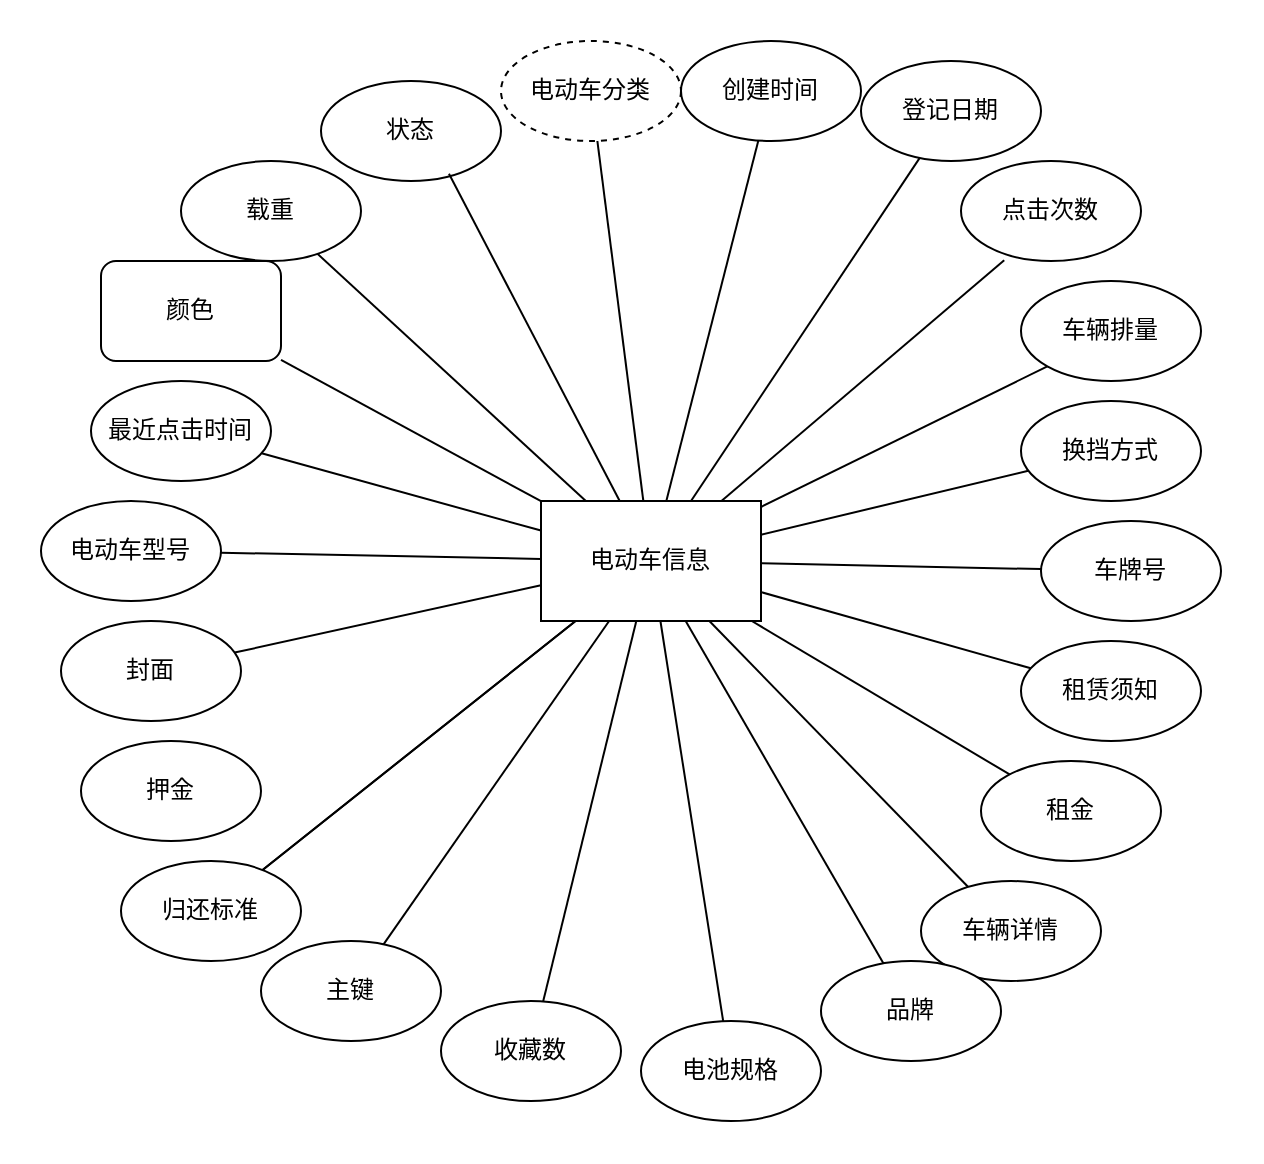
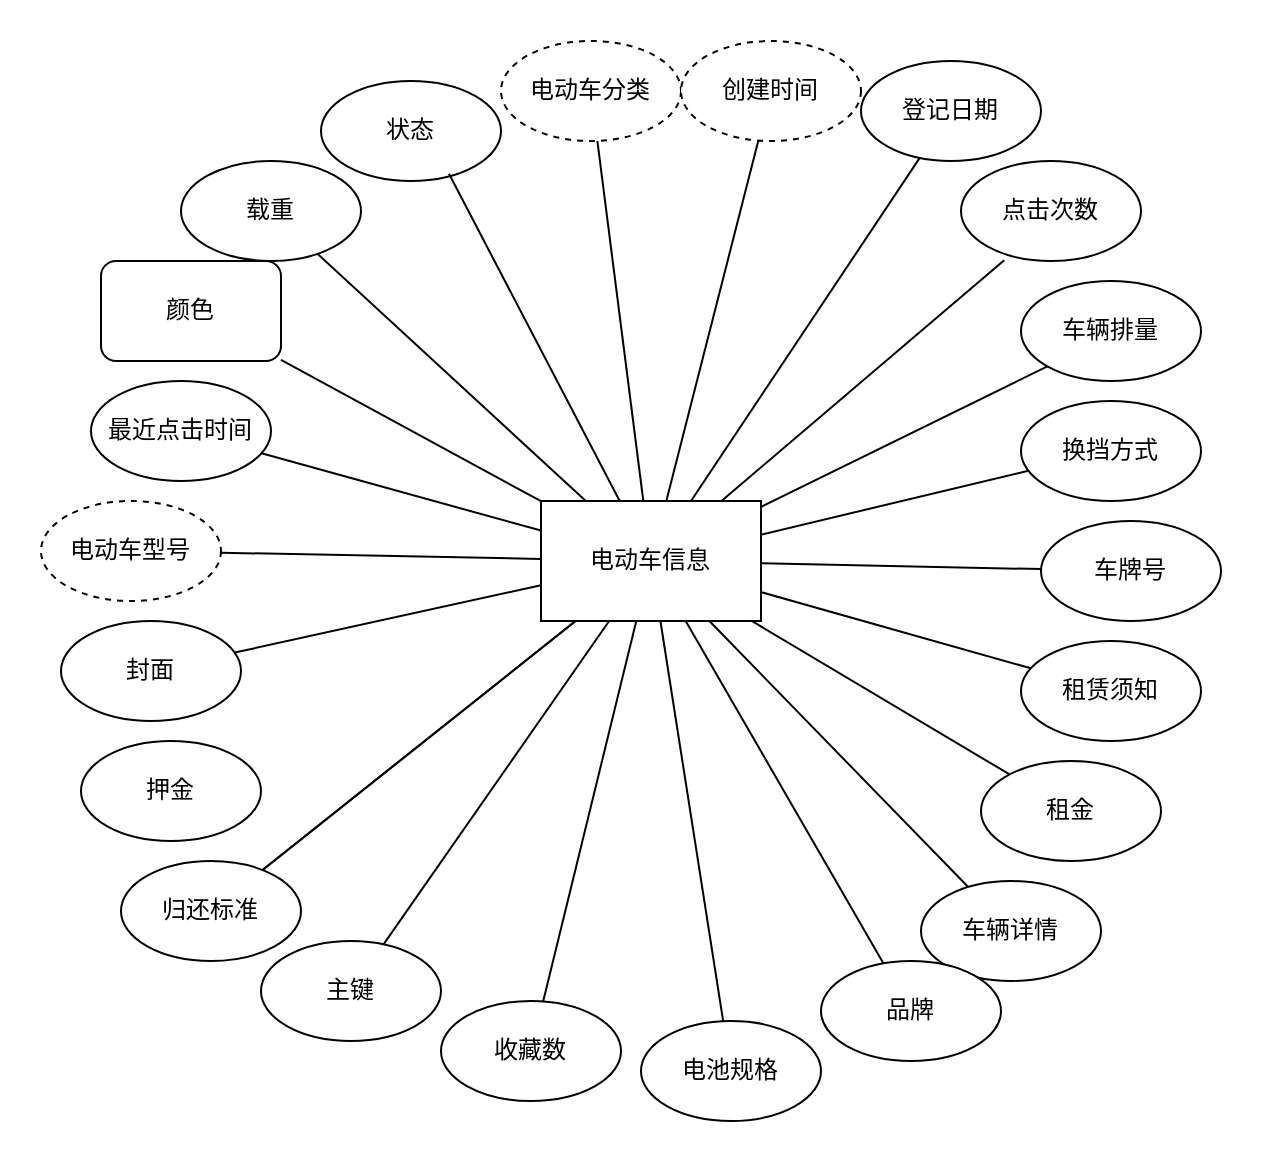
  <mxCell id="0" />
  <mxCell id="1" parent="0" />
  <mxCell id="2" style="rounded=0;orthogonalLoop=1;jettySize=auto;html=1;endArrow=none;startFill=0;fontFamily=宋体;" edge="1" parent="1" source="22" target="27"><mxGeometry relative="1" as="geometry" /></mxCell>
  <mxCell id="3" style="rounded=0;orthogonalLoop=1;jettySize=auto;html=1;endArrow=none;startFill=0;fontFamily=宋体;" edge="1" parent="1" source="22" target="41"><mxGeometry relative="1" as="geometry" /></mxCell>
  <mxCell id="4" style="rounded=0;orthogonalLoop=1;jettySize=auto;html=1;endArrow=none;startFill=0;fontFamily=宋体;" edge="1" parent="1" source="22" target="28"><mxGeometry relative="1" as="geometry" /></mxCell>
  <mxCell id="5" style="rounded=0;orthogonalLoop=1;jettySize=auto;html=1;entryX=0;entryY=1;entryDx=0;entryDy=0;endArrow=none;startFill=0;fontFamily=宋体;" edge="1" parent="1" source="22" target="30"><mxGeometry relative="1" as="geometry" /></mxCell>
  <mxCell id="6" style="rounded=0;orthogonalLoop=1;jettySize=auto;html=1;endArrow=none;startFill=0;fontFamily=宋体;" edge="1" parent="1" source="22" target="43"><mxGeometry relative="1" as="geometry" /></mxCell>
  <mxCell id="7" style="rounded=0;orthogonalLoop=1;jettySize=auto;html=1;endArrow=none;startFill=0;fontFamily=宋体;" edge="1" parent="1" source="22" target="31"><mxGeometry relative="1" as="geometry" /></mxCell>
  <mxCell id="8" style="rounded=0;orthogonalLoop=1;jettySize=auto;html=1;endArrow=none;startFill=0;fontFamily=宋体;" edge="1" parent="1" source="22" target="32"><mxGeometry relative="1" as="geometry" /></mxCell>
  <mxCell id="9" style="rounded=0;orthogonalLoop=1;jettySize=auto;html=1;endArrow=none;startFill=0;fontFamily=宋体;" edge="1" parent="1" source="22" target="33"><mxGeometry relative="1" as="geometry" /></mxCell>
  <mxCell id="10" style="rounded=0;orthogonalLoop=1;jettySize=auto;html=1;endArrow=none;startFill=0;fontFamily=宋体;" edge="1" parent="1" source="22" target="34"><mxGeometry relative="1" as="geometry" /></mxCell>
  <mxCell id="11" style="rounded=0;orthogonalLoop=1;jettySize=auto;html=1;endArrow=none;startFill=0;fontFamily=宋体;" edge="1" parent="1" source="22" target="35"><mxGeometry relative="1" as="geometry" /></mxCell>
  <mxCell id="12" style="rounded=0;orthogonalLoop=1;jettySize=auto;html=1;endArrow=none;startFill=0;fontFamily=宋体;" edge="1" parent="1" source="22" target="36"><mxGeometry relative="1" as="geometry" /></mxCell>
  <mxCell id="13" style="rounded=0;orthogonalLoop=1;jettySize=auto;html=1;endArrow=none;startFill=0;fontFamily=宋体;" edge="1" parent="1" source="22" target="37"><mxGeometry relative="1" as="geometry" /></mxCell>
  <mxCell id="14" style="rounded=0;orthogonalLoop=1;jettySize=auto;html=1;endArrow=none;startFill=0;fontFamily=宋体;" edge="1" parent="1" source="22" target="38"><mxGeometry relative="1" as="geometry" /></mxCell>
  <mxCell id="15" style="rounded=0;orthogonalLoop=1;jettySize=auto;html=1;endArrow=none;startFill=0;fontFamily=宋体;" edge="1" parent="1" source="22" target="39"><mxGeometry relative="1" as="geometry" /></mxCell>
  <mxCell id="16" style="rounded=0;orthogonalLoop=1;jettySize=auto;html=1;endArrow=none;startFill=0;fontFamily=宋体;" edge="1" parent="1" source="22" target="25"><mxGeometry relative="1" as="geometry" /></mxCell>
  <mxCell id="17" style="rounded=0;orthogonalLoop=1;jettySize=auto;html=1;endArrow=none;startFill=0;fontFamily=宋体;" edge="1" parent="1" source="22" target="40"><mxGeometry relative="1" as="geometry" /></mxCell>
  <mxCell id="18" style="rounded=0;orthogonalLoop=1;jettySize=auto;html=1;endArrow=none;startFill=0;fontFamily=宋体;" edge="1" parent="1" source="22" target="24"><mxGeometry relative="1" as="geometry" /></mxCell>
  <mxCell id="19" style="rounded=0;orthogonalLoop=1;jettySize=auto;html=1;endArrow=none;startFill=0;fontFamily=宋体;" edge="1" parent="1" source="22" target="23"><mxGeometry relative="1" as="geometry" /></mxCell>
  <mxCell id="20" style="rounded=0;orthogonalLoop=1;jettySize=auto;html=1;endArrow=none;startFill=0;fontFamily=宋体;" edge="1" parent="1" source="22" target="39"><mxGeometry relative="1" as="geometry" /></mxCell>
  <mxCell id="21" style="rounded=0;orthogonalLoop=1;jettySize=auto;html=1;endArrow=none;startFill=0;fontFamily=宋体;" edge="1" parent="1" source="22" target="44"><mxGeometry relative="1" as="geometry" /></mxCell>
  <mxCell id="22" value="电动车信息" style="rounded=0;whiteSpace=wrap;html=1;fontFamily=宋体;" vertex="1" parent="1"><mxGeometry x="270" y="250" width="110" height="60" as="geometry" /></mxCell>
  <mxCell id="23" value="封面" style="ellipse;whiteSpace=wrap;html=1;fontFamily=宋体;" vertex="1" parent="1"><mxGeometry x="30" y="310" width="90" height="50" as="geometry" /></mxCell>
  <mxCell id="24" value="最近点击时间" style="ellipse;whiteSpace=wrap;html=1;fontFamily=宋体;" vertex="1" parent="1"><mxGeometry x="45" y="190" width="90" height="50" as="geometry" /></mxCell>
  <mxCell id="25" value="&lt;p class=&quot;MsoNormal&quot;&gt;&lt;span style=&quot;&quot;&gt;载重&lt;/span&gt;&lt;/p&gt;" style="ellipse;whiteSpace=wrap;html=1;fontFamily=宋体;" vertex="1" parent="1"><mxGeometry x="90" y="80" width="90" height="50" as="geometry" /></mxCell>
  <mxCell id="26" value="&lt;p class=&quot;MsoNormal&quot;&gt;&lt;span style=&quot;&quot;&gt;状态&lt;/span&gt;&lt;/p&gt;" style="ellipse;whiteSpace=wrap;html=1;fontFamily=宋体;" vertex="1" parent="1"><mxGeometry x="160" y="40" width="90" height="50" as="geometry" /></mxCell>
  <mxCell id="27" value="电动车分类" style="ellipse;whiteSpace=wrap;html=1;fontFamily=宋体;dashed=1;" vertex="1" parent="1"><mxGeometry x="250" y="20" width="90" height="50" as="geometry" /></mxCell>
  <mxCell id="28" value="登记日期" style="ellipse;whiteSpace=wrap;html=1;fontFamily=宋体;" vertex="1" parent="1"><mxGeometry x="430" y="30" width="90" height="50" as="geometry" /></mxCell>
  <mxCell id="29" value="点击次数" style="ellipse;whiteSpace=wrap;html=1;fontFamily=宋体;" vertex="1" parent="1"><mxGeometry x="480" y="80" width="90" height="50" as="geometry" /></mxCell>
  <mxCell id="30" value="车辆排量" style="ellipse;whiteSpace=wrap;html=1;fontFamily=宋体;" vertex="1" parent="1"><mxGeometry x="510" y="140" width="90" height="50" as="geometry" /></mxCell>
  <mxCell id="31" value="车牌号" style="ellipse;whiteSpace=wrap;html=1;fontFamily=宋体;" vertex="1" parent="1"><mxGeometry x="520" y="260" width="90" height="50" as="geometry" /></mxCell>
  <mxCell id="32" value="租赁须知" style="ellipse;whiteSpace=wrap;html=1;fontFamily=宋体;" vertex="1" parent="1"><mxGeometry x="510" y="320" width="90" height="50" as="geometry" /></mxCell>
  <mxCell id="33" value="租金" style="ellipse;whiteSpace=wrap;html=1;fontFamily=宋体;" vertex="1" parent="1"><mxGeometry x="490" y="380" width="90" height="50" as="geometry" /></mxCell>
  <mxCell id="34" value="车辆详情" style="ellipse;whiteSpace=wrap;html=1;fontFamily=宋体;" vertex="1" parent="1"><mxGeometry x="460" y="440" width="90" height="50" as="geometry" /></mxCell>
  <mxCell id="35" value="品牌" style="ellipse;whiteSpace=wrap;html=1;fontFamily=宋体;" vertex="1" parent="1"><mxGeometry x="410" y="480" width="90" height="50" as="geometry" /></mxCell>
  <mxCell id="36" value="电池规格" style="ellipse;whiteSpace=wrap;html=1;fontFamily=宋体;" vertex="1" parent="1"><mxGeometry x="320" y="510" width="90" height="50" as="geometry" /></mxCell>
  <mxCell id="37" value="收藏数" style="ellipse;whiteSpace=wrap;html=1;fontFamily=宋体;" vertex="1" parent="1"><mxGeometry x="220" y="500" width="90" height="50" as="geometry" /></mxCell>
  <mxCell id="38" value="主键" style="ellipse;whiteSpace=wrap;html=1;fontFamily=宋体;" vertex="1" parent="1"><mxGeometry x="130" y="470" width="90" height="50" as="geometry" /></mxCell>
  <mxCell id="39" value="归还标准" style="ellipse;whiteSpace=wrap;html=1;fontFamily=宋体;" vertex="1" parent="1"><mxGeometry x="60" y="430" width="90" height="50" as="geometry" /></mxCell>
  <mxCell id="40" value="&lt;p class=&quot;MsoNormal&quot;&gt;&lt;span style=&quot;&quot;&gt;颜色&lt;/span&gt;&lt;/p&gt;" style="whiteSpace=wrap;html=1;fontFamily=宋体;rounded=1;" vertex="1" parent="1"><mxGeometry x="50" y="130" width="90" height="50" as="geometry" /></mxCell>
- <mxCell id="41" value="创建时间" style="ellipse;whiteSpace=wrap;html=1;fontFamily=宋体;" vertex="1" parent="1"><mxGeometry x="340" y="20" width="90" height="50" as="geometry" /></mxCell>
+ <mxCell id="41" value="创建时间" style="ellipse;whiteSpace=wrap;html=1;fontFamily=宋体;dashed=1;" vertex="1" parent="1"><mxGeometry x="340" y="20" width="90" height="50" as="geometry" /></mxCell>
  <mxCell id="42" value="押金" style="ellipse;whiteSpace=wrap;html=1;fontFamily=宋体;" vertex="1" parent="1"><mxGeometry x="40" y="370" width="90" height="50" as="geometry" /></mxCell>
  <mxCell id="43" value="换挡方式" style="ellipse;whiteSpace=wrap;html=1;fontFamily=宋体;" vertex="1" parent="1"><mxGeometry x="510" y="200" width="90" height="50" as="geometry" /></mxCell>
- <mxCell id="44" value="电动车型号" style="ellipse;whiteSpace=wrap;html=1;fontFamily=宋体;" vertex="1" parent="1"><mxGeometry x="20" y="250" width="90" height="50" as="geometry" /></mxCell>
+ <mxCell id="44" value="电动车型号" style="ellipse;whiteSpace=wrap;html=1;fontFamily=宋体;dashed=1;" vertex="1" parent="1"><mxGeometry x="20" y="250" width="90" height="50" as="geometry" /></mxCell>
  <mxCell id="45" style="rounded=0;orthogonalLoop=1;jettySize=auto;html=1;entryX=0.24;entryY=0.992;entryDx=0;entryDy=0;entryPerimeter=0;endArrow=none;startFill=0;fontFamily=宋体;" edge="1" parent="1" source="22" target="29"><mxGeometry relative="1" as="geometry" /></mxCell>
  <mxCell id="46" style="rounded=0;orthogonalLoop=1;jettySize=auto;html=1;entryX=0.711;entryY=0.928;entryDx=0;entryDy=0;entryPerimeter=0;endArrow=none;startFill=0;fontFamily=宋体;" edge="1" parent="1" source="22" target="26"><mxGeometry relative="1" as="geometry" /></mxCell>
